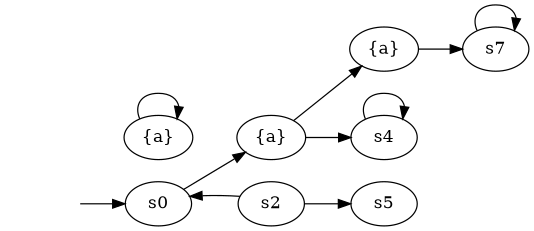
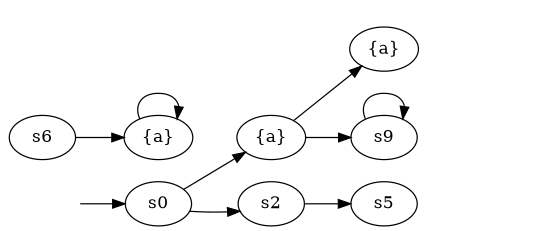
  digraph {
    rankdir=LR
    _init [style=invis]
    s0
    n3 [label="{a}"]
    s2
    n5 [label="{a}"]
-   s4
+   s4 [label=s9]
    s5
-   s7
    n9 [label="{a}"]
+   s6
    _init -> s0
    s0 -> n3
-   s2 -> s0
+   s0 -> s2
    n3 -> n5
    n3 -> s4
    s2 -> s5
-   n5 -> s7
    s4 -> s4
-   s7 -> s7
    n9 -> n9
+   s6 -> n9
  }
